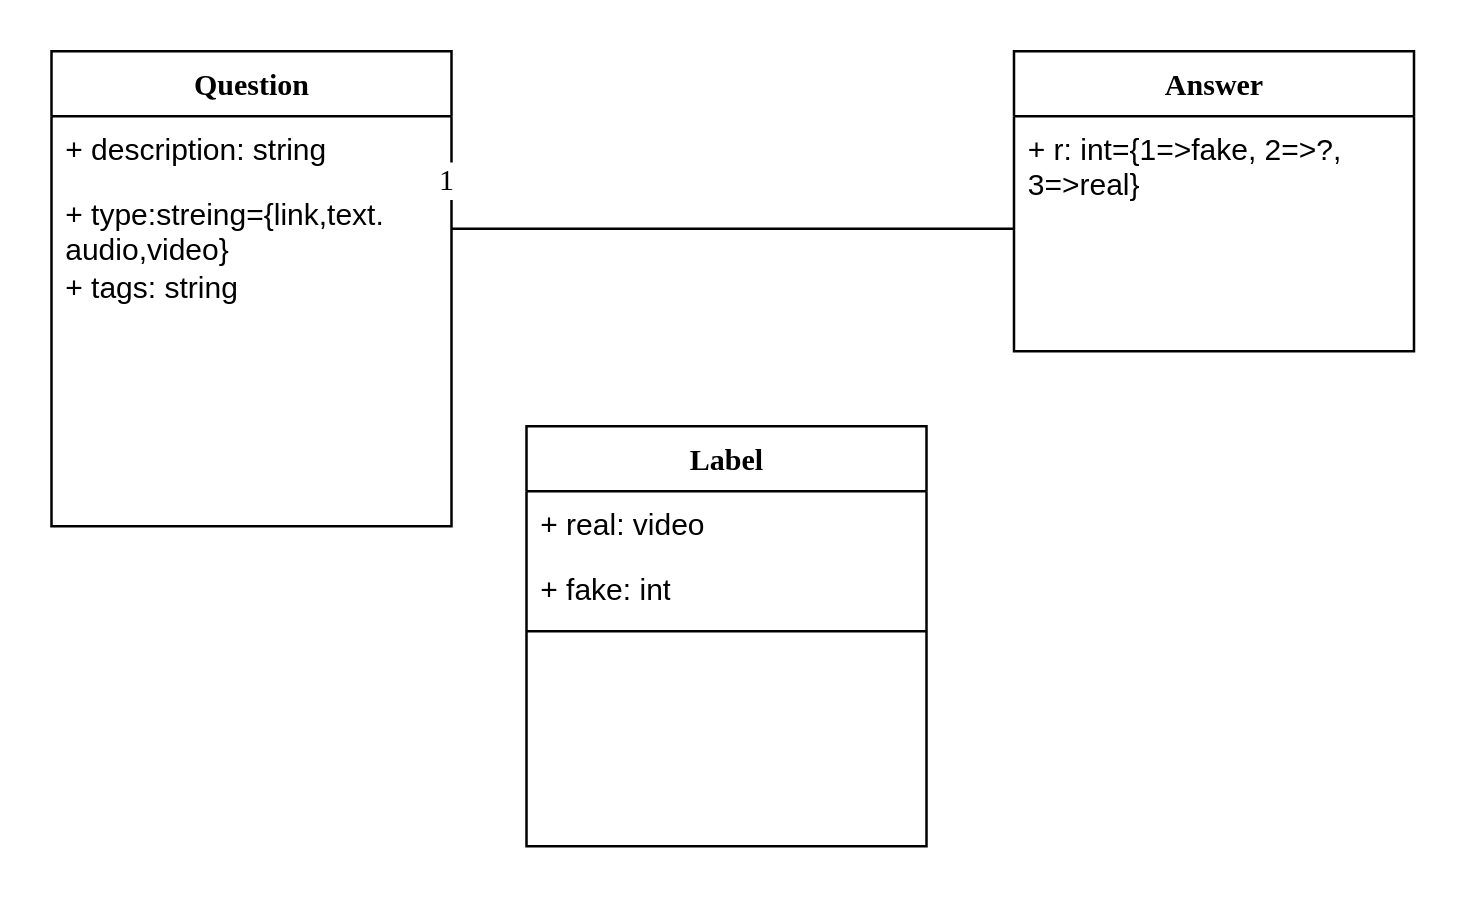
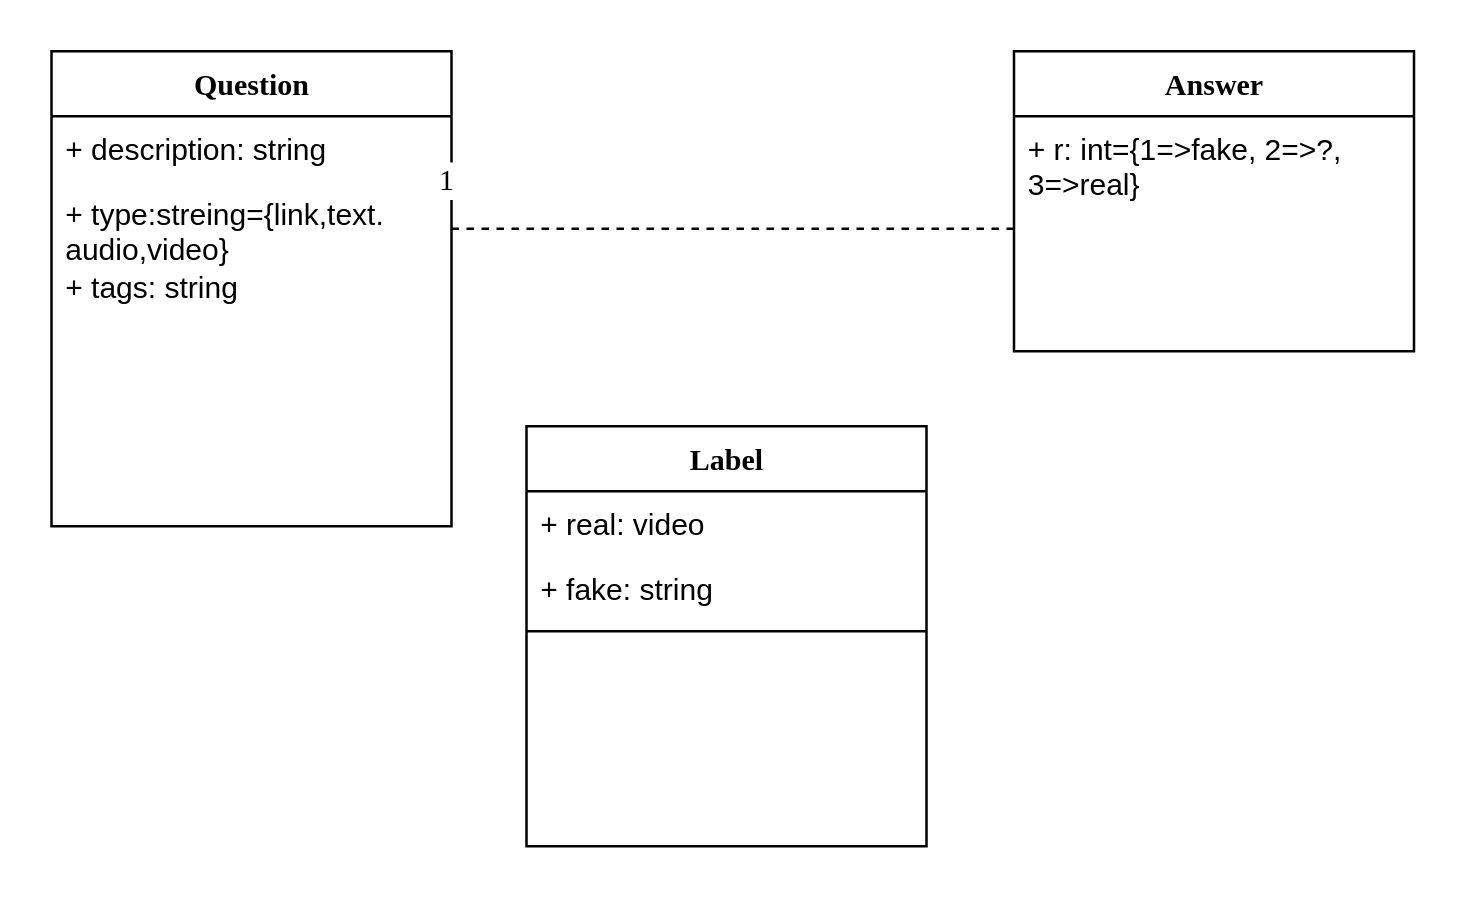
  <mxCell id="0" />
  <mxCell id="1" parent="0" />
  <mxCell id="2" value="Label" parent="1" vertex="1" style="swimlane;html=1;fontStyle=1;align=center;verticalAlign=top;childLayout=stackLayout;horizontal=1;startSize=26;horizontalStack=0;resizeParent=1;resizeLast=0;collapsible=1;marginBottom=0;swimlaneFillColor=#ffffff;rounded=0;shadow=0;comic=0;labelBackgroundColor=none;strokeWidth=1;fillColor=none;fontFamily=Verdana;fontSize=12"><mxGeometry as="geometry" height="168" width="160" y="170" x="210" /></mxCell>
  <mxCell id="3" value="+ real: video" parent="2" vertex="1" style="text;html=1;strokeColor=none;fillColor=none;align=left;verticalAlign=top;spacingLeft=4;spacingRight=4;whiteSpace=wrap;overflow=hidden;rotatable=0;points=[[0,0.5],[1,0.5]];portConstraint=eastwest;"><mxGeometry as="geometry" height="26" width="160" y="26" /></mxCell>
- <mxCell id="4" value="+ fake: int" parent="2" vertex="1" style="text;html=1;strokeColor=none;fillColor=none;align=left;verticalAlign=top;spacingLeft=4;spacingRight=4;whiteSpace=wrap;overflow=hidden;rotatable=0;points=[[0,0.5],[1,0.5]];portConstraint=eastwest;"><mxGeometry as="geometry" height="26" width="160" y="52" /></mxCell>
+ <mxCell id="4" value="+ fake: string" parent="2" vertex="1" style="text;html=1;strokeColor=none;fillColor=none;align=left;verticalAlign=top;spacingLeft=4;spacingRight=4;whiteSpace=wrap;overflow=hidden;rotatable=0;points=[[0,0.5],[1,0.5]];portConstraint=eastwest;"><mxGeometry as="geometry" height="26" width="160" y="52" /></mxCell>
  <mxCell id="5" value="" parent="2" vertex="1" style="line;html=1;strokeWidth=1;fillColor=none;align=left;verticalAlign=middle;spacingTop=-1;spacingLeft=3;spacingRight=3;rotatable=0;labelPosition=right;points=[];portConstraint=eastwest;"><mxGeometry as="geometry" height="8" width="160" y="78" /></mxCell>
  <mxCell id="6" value="Question" parent="1" vertex="1" style="swimlane;html=1;fontStyle=1;align=center;verticalAlign=top;childLayout=stackLayout;horizontal=1;startSize=26;horizontalStack=0;resizeParent=1;resizeLast=0;collapsible=1;marginBottom=0;swimlaneFillColor=#ffffff;rounded=0;shadow=0;comic=0;labelBackgroundColor=none;strokeWidth=1;fillColor=none;fontFamily=Verdana;fontSize=12"><mxGeometry as="geometry" height="190" width="160" y="20" x="20" /></mxCell>
  <mxCell id="7" value="+ description: string" parent="6" vertex="1" style="text;html=1;strokeColor=none;fillColor=none;align=left;verticalAlign=top;spacingLeft=4;spacingRight=4;whiteSpace=wrap;overflow=hidden;rotatable=0;points=[[0,0.5],[1,0.5]];portConstraint=eastwest;"><mxGeometry as="geometry" height="26" width="160" y="26" /></mxCell>
  <mxCell id="8" value="+ type:streing={link,text. audio,video}&amp;nbsp;&lt;br&gt;+ tags: string" parent="6" vertex="1" style="text;html=1;strokeColor=none;fillColor=none;align=left;verticalAlign=top;spacingLeft=4;spacingRight=4;whiteSpace=wrap;overflow=hidden;rotatable=0;points=[[0,0.5],[1,0.5]];portConstraint=eastwest;"><mxGeometry as="geometry" height="58" width="160" y="52" /></mxCell>
- <mxCell id="9" parent="1" style="edgeStyle=orthogonalEdgeStyle;rounded=0;html=1;labelBackgroundColor=none;startArrow=none;startFill=0;startSize=8;endArrow=none;endFill=0;endSize=16;fontFamily=Verdana;fontSize=12;" edge="1" target="6" source="12"><mxGeometry as="geometry" relative="1"><Array as="points"><mxPoint y="91" x="305" /><mxPoint y="91" x="305" /></Array></mxGeometry></mxCell>
+ <mxCell id="9" parent="1" style="edgeStyle=orthogonalEdgeStyle;rounded=0;html=1;labelBackgroundColor=none;startArrow=none;startFill=0;startSize=8;endArrow=none;endFill=0;endSize=16;fontFamily=Verdana;fontSize=12;dashed=1;" edge="1" target="6" source="12"><mxGeometry as="geometry" relative="1"><Array as="points"><mxPoint y="91" x="305" /><mxPoint y="91" x="305" /></Array></mxGeometry></mxCell>
  <mxCell id="10" value="0..1" parent="9" vertex="1" style="text;html=1;resizable=0;points=[];align=center;verticalAlign=middle;labelBackgroundColor=#ffffff;fontSize=12;fontFamily=Verdana" connectable="0"><mxGeometry as="geometry" relative="1" y="-86" x="-0.575"><mxPoint as="offset" y="71" x="80" /></mxGeometry></mxCell>
  <mxCell id="11" value="1" parent="9" vertex="1" style="text;html=1;resizable=0;points=[];align=center;verticalAlign=middle;labelBackgroundColor=#ffffff;fontSize=12;fontFamily=Verdana" connectable="0"><mxGeometry as="geometry" relative="1" y="-1" x="0.892"><mxPoint as="offset" y="-19" x="-15" /></mxGeometry></mxCell>
  <mxCell id="12" value="Answer" parent="1" vertex="1" style="swimlane;html=1;fontStyle=1;align=center;verticalAlign=top;childLayout=stackLayout;horizontal=1;startSize=26;horizontalStack=0;resizeParent=1;resizeLast=0;collapsible=1;marginBottom=0;swimlaneFillColor=#ffffff;rounded=0;shadow=0;comic=0;labelBackgroundColor=none;strokeWidth=1;fillColor=none;fontFamily=Verdana;fontSize=12"><mxGeometry as="geometry" height="120" width="160" y="20" x="405" /></mxCell>
  <mxCell id="13" value="+ r: int={1=&amp;gt;fake, 2=&amp;gt;?, 3=&amp;gt;real}" parent="12" vertex="1" style="text;html=1;strokeColor=none;fillColor=none;align=left;verticalAlign=top;spacingLeft=4;spacingRight=4;whiteSpace=wrap;overflow=hidden;rotatable=0;points=[[0,0.5],[1,0.5]];portConstraint=eastwest;"><mxGeometry as="geometry" height="54" width="160" y="26" /></mxCell>
